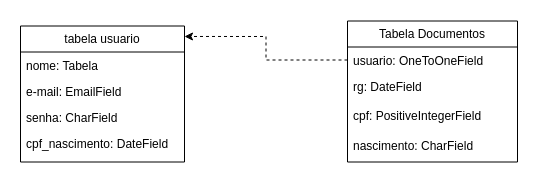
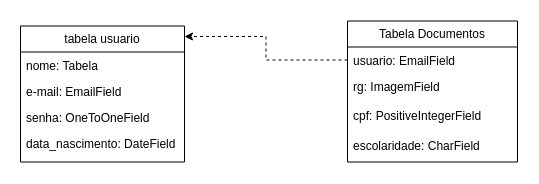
  <mxCell id="0" />
  <mxCell id="1" parent="0" />
  <mxCell id="2" value="&lt;font style=&quot;vertical-align: inherit;&quot;&gt;&lt;font style=&quot;vertical-align: inherit;&quot;&gt;tabela usuario&lt;/font&gt;&lt;/font&gt;" style="swimlane;fontStyle=0;childLayout=stackLayout;horizontal=1;startSize=26;fillColor=none;horizontalStack=0;resizeParent=1;resizeParentMax=0;resizeLast=0;collapsible=1;marginBottom=0;whiteSpace=wrap;html=1;" vertex="1" parent="1"><mxGeometry x="20" y="25.5" width="164" height="136" as="geometry" /></mxCell>
  <mxCell id="3" value="&lt;font style=&quot;vertical-align: inherit;&quot;&gt;&lt;font style=&quot;vertical-align: inherit;&quot;&gt;&lt;font style=&quot;vertical-align: inherit;&quot;&gt;&lt;font style=&quot;vertical-align: inherit;&quot;&gt;&lt;font style=&quot;vertical-align: inherit;&quot;&gt;&lt;font style=&quot;vertical-align: inherit;&quot;&gt;&lt;font style=&quot;vertical-align: inherit;&quot;&gt;&lt;font style=&quot;vertical-align: inherit;&quot;&gt;&lt;font style=&quot;vertical-align: inherit;&quot;&gt;&lt;font style=&quot;vertical-align: inherit;&quot;&gt;nome: Tabela&lt;/font&gt;&lt;/font&gt;&lt;/font&gt;&lt;/font&gt;&lt;/font&gt;&lt;/font&gt;&lt;/font&gt;&lt;/font&gt;&lt;/font&gt;&lt;/font&gt;" style="text;strokeColor=none;fillColor=none;align=left;verticalAlign=top;spacingLeft=4;spacingRight=4;overflow=hidden;rotatable=0;points=[[0,0.5],[1,0.5]];portConstraint=eastwest;whiteSpace=wrap;html=1;" vertex="1" parent="2"><mxGeometry y="26" width="164" height="26" as="geometry" /></mxCell>
  <mxCell id="4" value="&lt;font style=&quot;vertical-align: inherit;&quot;&gt;&lt;font style=&quot;vertical-align: inherit;&quot;&gt;&lt;font style=&quot;vertical-align: inherit;&quot;&gt;&lt;font style=&quot;vertical-align: inherit;&quot;&gt;e-mail: EmailField&lt;/font&gt;&lt;/font&gt;&lt;/font&gt;&lt;/font&gt;" style="text;strokeColor=none;fillColor=none;align=left;verticalAlign=top;spacingLeft=4;spacingRight=4;overflow=hidden;rotatable=0;points=[[0,0.5],[1,0.5]];portConstraint=eastwest;whiteSpace=wrap;html=1;" vertex="1" parent="2"><mxGeometry y="52" width="164" height="26" as="geometry" /></mxCell>
- <mxCell id="5" value="&lt;font style=&quot;vertical-align: inherit;&quot;&gt;&lt;font style=&quot;vertical-align: inherit;&quot;&gt;senha: CharField&lt;/font&gt;&lt;/font&gt;" style="text;strokeColor=none;fillColor=none;align=left;verticalAlign=top;spacingLeft=4;spacingRight=4;overflow=hidden;rotatable=0;points=[[0,0.5],[1,0.5]];portConstraint=eastwest;whiteSpace=wrap;html=1;" vertex="1" parent="2"><mxGeometry y="78" width="164" height="26" as="geometry" /></mxCell>
- <mxCell id="6" value="&lt;font style=&quot;vertical-align: inherit;&quot;&gt;&lt;font style=&quot;vertical-align: inherit;&quot;&gt;&lt;font style=&quot;vertical-align: inherit;&quot;&gt;&lt;font style=&quot;vertical-align: inherit;&quot;&gt;&lt;font style=&quot;vertical-align: inherit;&quot;&gt;&lt;font style=&quot;vertical-align: inherit;&quot;&gt;cpf_nascimento: DateField&lt;/font&gt;&lt;/font&gt;&lt;/font&gt;&lt;/font&gt;&lt;/font&gt;&lt;/font&gt;" style="text;strokeColor=none;fillColor=none;align=left;verticalAlign=top;spacingLeft=4;spacingRight=4;overflow=hidden;rotatable=0;points=[[0,0.5],[1,0.5]];portConstraint=eastwest;whiteSpace=wrap;html=1;" vertex="1" parent="2"><mxGeometry y="104" width="164" height="32" as="geometry" /></mxCell>
+ <mxCell id="5" value="&lt;font style=&quot;vertical-align: inherit;&quot;&gt;&lt;font style=&quot;vertical-align: inherit;&quot;&gt;senha: OneToOneField&lt;/font&gt;&lt;/font&gt;" style="text;strokeColor=none;fillColor=none;align=left;verticalAlign=top;spacingLeft=4;spacingRight=4;overflow=hidden;rotatable=0;points=[[0,0.5],[1,0.5]];portConstraint=eastwest;whiteSpace=wrap;html=1;" vertex="1" parent="2"><mxGeometry y="78" width="164" height="26" as="geometry" /></mxCell>
+ <mxCell id="6" value="&lt;font style=&quot;vertical-align: inherit;&quot;&gt;&lt;font style=&quot;vertical-align: inherit;&quot;&gt;&lt;font style=&quot;vertical-align: inherit;&quot;&gt;&lt;font style=&quot;vertical-align: inherit;&quot;&gt;&lt;font style=&quot;vertical-align: inherit;&quot;&gt;&lt;font style=&quot;vertical-align: inherit;&quot;&gt;data_nascimento: DateField&lt;/font&gt;&lt;/font&gt;&lt;/font&gt;&lt;/font&gt;&lt;/font&gt;&lt;/font&gt;" style="text;strokeColor=none;fillColor=none;align=left;verticalAlign=top;spacingLeft=4;spacingRight=4;overflow=hidden;rotatable=0;points=[[0,0.5],[1,0.5]];portConstraint=eastwest;whiteSpace=wrap;html=1;" vertex="1" parent="2"><mxGeometry y="104" width="164" height="32" as="geometry" /></mxCell>
  <mxCell id="7" value="&lt;font style=&quot;vertical-align: inherit;&quot;&gt;&lt;font style=&quot;vertical-align: inherit;&quot;&gt;Tabela Documentos&lt;/font&gt;&lt;/font&gt;" style="swimlane;fontStyle=0;childLayout=stackLayout;horizontal=1;startSize=26;fillColor=none;horizontalStack=0;resizeParent=1;resizeParentMax=0;resizeLast=0;collapsible=1;marginBottom=0;whiteSpace=wrap;html=1;" vertex="1" parent="1"><mxGeometry x="347" y="20.5" width="170" height="141" as="geometry" /></mxCell>
- <mxCell id="8" value="&lt;font style=&quot;vertical-align: inherit;&quot;&gt;&lt;font style=&quot;vertical-align: inherit;&quot;&gt;usuario: OneToOneField&lt;/font&gt;&lt;/font&gt;" style="text;strokeColor=none;fillColor=none;align=left;verticalAlign=top;spacingLeft=4;spacingRight=4;overflow=hidden;rotatable=0;points=[[0,0.5],[1,0.5]];portConstraint=eastwest;whiteSpace=wrap;html=1;" vertex="1" parent="7"><mxGeometry y="26" width="170" height="26" as="geometry" /></mxCell>
- <mxCell id="9" value="&lt;font style=&quot;vertical-align: inherit;&quot;&gt;&lt;font style=&quot;vertical-align: inherit;&quot;&gt;&lt;font style=&quot;vertical-align: inherit;&quot;&gt;&lt;font style=&quot;vertical-align: inherit;&quot;&gt;rg: DateField&lt;/font&gt;&lt;/font&gt;&lt;/font&gt;&lt;/font&gt;" style="text;strokeColor=none;fillColor=none;align=left;verticalAlign=top;spacingLeft=4;spacingRight=4;overflow=hidden;rotatable=0;points=[[0,0.5],[1,0.5]];portConstraint=eastwest;whiteSpace=wrap;html=1;" vertex="1" parent="7"><mxGeometry y="52" width="170" height="29" as="geometry" /></mxCell>
+ <mxCell id="8" value="&lt;font style=&quot;vertical-align: inherit;&quot;&gt;&lt;font style=&quot;vertical-align: inherit;&quot;&gt;usuario: EmailField&lt;/font&gt;&lt;/font&gt;" style="text;strokeColor=none;fillColor=none;align=left;verticalAlign=top;spacingLeft=4;spacingRight=4;overflow=hidden;rotatable=0;points=[[0,0.5],[1,0.5]];portConstraint=eastwest;whiteSpace=wrap;html=1;" vertex="1" parent="7"><mxGeometry y="26" width="170" height="26" as="geometry" /></mxCell>
+ <mxCell id="9" value="&lt;font style=&quot;vertical-align: inherit;&quot;&gt;&lt;font style=&quot;vertical-align: inherit;&quot;&gt;&lt;font style=&quot;vertical-align: inherit;&quot;&gt;&lt;font style=&quot;vertical-align: inherit;&quot;&gt;rg: ImagemField&lt;/font&gt;&lt;/font&gt;&lt;/font&gt;&lt;/font&gt;" style="text;strokeColor=none;fillColor=none;align=left;verticalAlign=top;spacingLeft=4;spacingRight=4;overflow=hidden;rotatable=0;points=[[0,0.5],[1,0.5]];portConstraint=eastwest;whiteSpace=wrap;html=1;" vertex="1" parent="7"><mxGeometry y="52" width="170" height="29" as="geometry" /></mxCell>
  <mxCell id="10" value="&lt;font style=&quot;vertical-align: inherit;&quot;&gt;&lt;font style=&quot;vertical-align: inherit;&quot;&gt;&lt;font style=&quot;vertical-align: inherit;&quot;&gt;&lt;font style=&quot;vertical-align: inherit;&quot;&gt;cpf: PositiveIntegerField&lt;/font&gt;&lt;/font&gt;&lt;/font&gt;&lt;/font&gt;" style="text;strokeColor=none;fillColor=none;align=left;verticalAlign=top;spacingLeft=4;spacingRight=4;overflow=hidden;rotatable=0;points=[[0,0.5],[1,0.5]];portConstraint=eastwest;whiteSpace=wrap;html=1;" vertex="1" parent="7"><mxGeometry y="81" width="170" height="30" as="geometry" /></mxCell>
- <mxCell id="11" value="&lt;font style=&quot;vertical-align: inherit;&quot;&gt;&lt;font style=&quot;vertical-align: inherit;&quot;&gt;&lt;font style=&quot;vertical-align: inherit;&quot;&gt;&lt;font style=&quot;vertical-align: inherit;&quot;&gt;nascimento: CharField&lt;/font&gt;&lt;/font&gt;&lt;/font&gt;&lt;/font&gt;" style="text;strokeColor=none;fillColor=none;align=left;verticalAlign=top;spacingLeft=4;spacingRight=4;overflow=hidden;rotatable=0;points=[[0,0.5],[1,0.5]];portConstraint=eastwest;whiteSpace=wrap;html=1;" vertex="1" parent="7"><mxGeometry y="111" width="170" height="30" as="geometry" /></mxCell>
+ <mxCell id="11" value="&lt;font style=&quot;vertical-align: inherit;&quot;&gt;&lt;font style=&quot;vertical-align: inherit;&quot;&gt;&lt;font style=&quot;vertical-align: inherit;&quot;&gt;&lt;font style=&quot;vertical-align: inherit;&quot;&gt;escolaridade: CharField&lt;/font&gt;&lt;/font&gt;&lt;/font&gt;&lt;/font&gt;" style="text;strokeColor=none;fillColor=none;align=left;verticalAlign=top;spacingLeft=4;spacingRight=4;overflow=hidden;rotatable=0;points=[[0,0.5],[1,0.5]];portConstraint=eastwest;whiteSpace=wrap;html=1;" vertex="1" parent="7"><mxGeometry y="111" width="170" height="30" as="geometry" /></mxCell>
  <mxCell id="12" style="edgeStyle=orthogonalEdgeStyle;rounded=0;orthogonalLoop=1;jettySize=auto;html=1;exitX=0;exitY=0.5;exitDx=0;exitDy=0;entryX=1;entryY=0.077;entryDx=0;entryDy=0;entryPerimeter=0;dashed=1;" edge="1" parent="1" source="8" target="2"><mxGeometry relative="1" as="geometry" /></mxCell>
